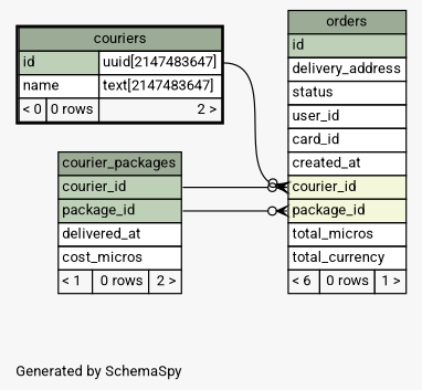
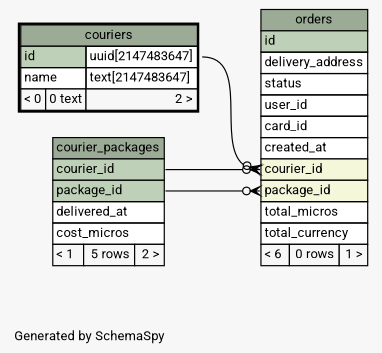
  digraph {
    bgcolor="#f7f7f7"
    fontname=Roboto
    fontsize=11
    label="\nGenerated by SchemaSpy"
    labeljust=l
    nodesep=0.18
    rankdir=RL
    ranksep=0.46
    node [fontname=Roboto fontsize=11 shape=plaintext]
    edge [arrowhead=none arrowsize=0.8 arrowtail=crowodot dir=back fontname=Roboto tailport="courier_id:w"]
-   n1 [label=<     <TABLE BORDER="0" CELLBORDER="1" CELLSPACING="0" BGCOLOR="#ffffff">       <TR><TD COLSPAN="3" BGCOLOR="#9bab96" ALIGN="CENTER">courier_packages</TD></TR>       <TR><TD PORT="courier_id" COLSPAN="3" BGCOLOR="#bed1b8" ALIGN="LEFT">courier_id</TD></TR>       <TR><TD PORT="package_id" COLSPAN="3" BGCOLOR="#bed1b8" ALIGN="LEFT">package_id</TD></TR>       <TR><TD PORT="delivered_at" COLSPAN="3" ALIGN="LEFT">delivered_at</TD></TR>       <TR><TD PORT="cost_micros" COLSPAN="3" ALIGN="LEFT">cost_micros</TD></TR>       <TR><TD ALIGN="LEFT" BGCOLOR="#f7f7f7">&lt; 1</TD><TD ALIGN="RIGHT" BGCOLOR="#f7f7f7">0 rows</TD><TD ALIGN="RIGHT" BGCOLOR="#f7f7f7">2 &gt;</TD></TR>     </TABLE>>]
-   n2 [label=<     <TABLE BORDER="2" CELLBORDER="1" CELLSPACING="0" BGCOLOR="#ffffff">       <TR><TD COLSPAN="3" BGCOLOR="#9bab96" ALIGN="CENTER">couriers</TD></TR>       <TR><TD PORT="id" COLSPAN="2" BGCOLOR="#bed1b8" ALIGN="LEFT">id</TD><TD PORT="id.type" ALIGN="LEFT">uuid[2147483647]</TD></TR>       <TR><TD PORT="name" COLSPAN="2" ALIGN="LEFT">name</TD><TD PORT="name.type" ALIGN="LEFT">text[2147483647]</TD></TR>       <TR><TD ALIGN="LEFT" BGCOLOR="#f7f7f7">&lt; 0</TD><TD ALIGN="RIGHT" BGCOLOR="#f7f7f7">0 rows</TD><TD ALIGN="RIGHT" BGCOLOR="#f7f7f7">2 &gt;</TD></TR>     </TABLE>>]
+   n1 [label=<     <TABLE BORDER="0" CELLBORDER="1" CELLSPACING="0" BGCOLOR="#ffffff">       <TR><TD COLSPAN="3" BGCOLOR="#9bab96" ALIGN="CENTER">courier_packages</TD></TR>       <TR><TD PORT="courier_id" COLSPAN="3" BGCOLOR="#bed1b8" ALIGN="LEFT">courier_id</TD></TR>       <TR><TD PORT="package_id" COLSPAN="3" BGCOLOR="#bed1b8" ALIGN="LEFT">package_id</TD></TR>       <TR><TD PORT="delivered_at" COLSPAN="3" ALIGN="LEFT">delivered_at</TD></TR>       <TR><TD PORT="cost_micros" COLSPAN="3" ALIGN="LEFT">cost_micros</TD></TR>       <TR><TD ALIGN="LEFT" BGCOLOR="#f7f7f7">&lt; 1</TD><TD ALIGN="RIGHT" BGCOLOR="#f7f7f7">5 rows</TD><TD ALIGN="RIGHT" BGCOLOR="#f7f7f7">2 &gt;</TD></TR>     </TABLE>>]
+   n2 [label=<     <TABLE BORDER="2" CELLBORDER="1" CELLSPACING="0" BGCOLOR="#ffffff">       <TR><TD COLSPAN="3" BGCOLOR="#9bab96" ALIGN="CENTER">couriers</TD></TR>       <TR><TD PORT="id" COLSPAN="2" BGCOLOR="#bed1b8" ALIGN="LEFT">id</TD><TD PORT="id.type" ALIGN="LEFT">uuid[2147483647]</TD></TR>       <TR><TD PORT="name" COLSPAN="2" ALIGN="LEFT">name</TD><TD PORT="name.type" ALIGN="LEFT">text[2147483647]</TD></TR>       <TR><TD ALIGN="LEFT" BGCOLOR="#f7f7f7">&lt; 0</TD><TD ALIGN="RIGHT" BGCOLOR="#f7f7f7">0 text</TD><TD ALIGN="RIGHT" BGCOLOR="#f7f7f7">2 &gt;</TD></TR>     </TABLE>>]
    n3 [label=<     <TABLE BORDER="0" CELLBORDER="1" CELLSPACING="0" BGCOLOR="#ffffff">       <TR><TD COLSPAN="3" BGCOLOR="#9bab96" ALIGN="CENTER">orders</TD></TR>       <TR><TD PORT="id" COLSPAN="3" BGCOLOR="#bed1b8" ALIGN="LEFT">id</TD></TR>       <TR><TD PORT="delivery_address" COLSPAN="3" ALIGN="LEFT">delivery_address</TD></TR>       <TR><TD PORT="status" COLSPAN="3" ALIGN="LEFT">status</TD></TR>       <TR><TD PORT="user_id" COLSPAN="3" ALIGN="LEFT">user_id</TD></TR>       <TR><TD PORT="card_id" COLSPAN="3" ALIGN="LEFT">card_id</TD></TR>       <TR><TD PORT="created_at" COLSPAN="3" ALIGN="LEFT">created_at</TD></TR>       <TR><TD PORT="courier_id" COLSPAN="3" BGCOLOR="#f4f7da" ALIGN="LEFT">courier_id</TD></TR>       <TR><TD PORT="package_id" COLSPAN="3" BGCOLOR="#f4f7da" ALIGN="LEFT">package_id</TD></TR>       <TR><TD PORT="total_micros" COLSPAN="3" ALIGN="LEFT">total_micros</TD></TR>       <TR><TD PORT="total_currency" COLSPAN="3" ALIGN="LEFT">total_currency</TD></TR>       <TR><TD ALIGN="LEFT" BGCOLOR="#f7f7f7">&lt; 6</TD><TD ALIGN="RIGHT" BGCOLOR="#f7f7f7">0 rows</TD><TD ALIGN="RIGHT" BGCOLOR="#f7f7f7">1 &gt;</TD></TR>     </TABLE>>]
    n3 -> n1 [headport="courier_id:e"]
    n3 -> n1 [headport="package_id:e" tailport="package_id:w"]
    n3 -> n2 [headport="id.type:e"]
  }
